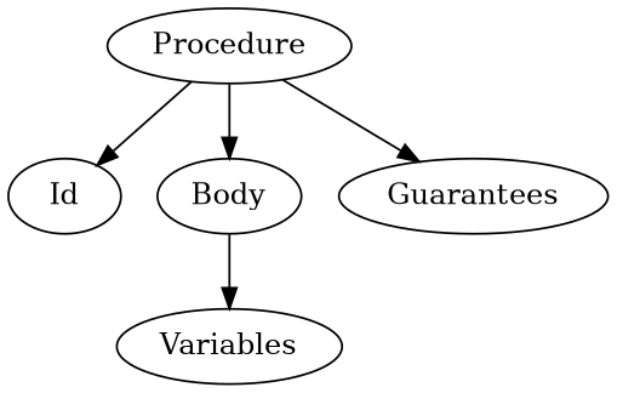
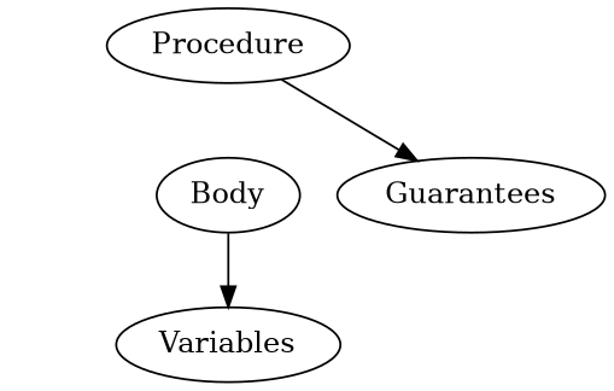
  digraph {
    Procedure
-   Id
    Body
    Guarantees
    Variables
-   Procedure -> Id
-   Procedure -> Body
    Procedure -> Guarantees
    Body -> Variables
  }
